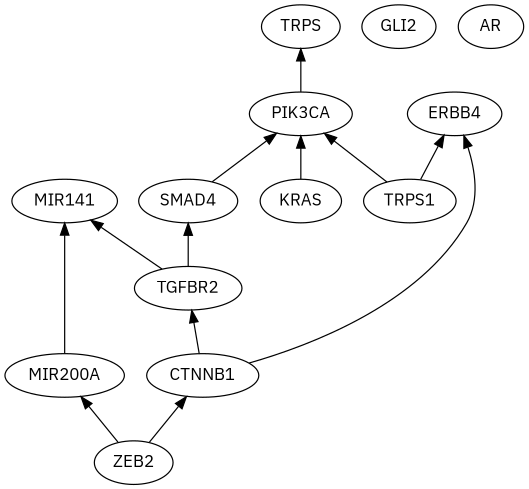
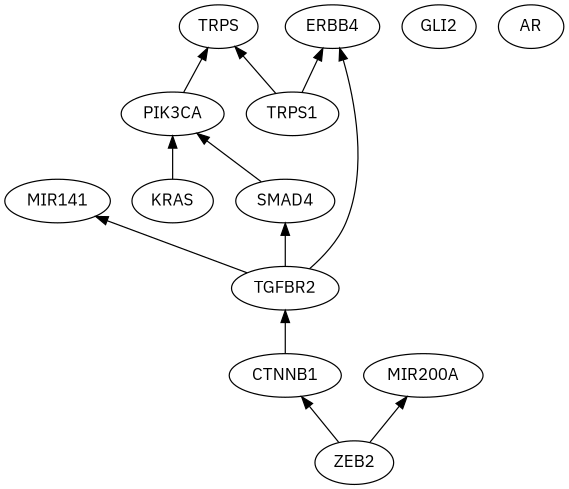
  digraph {
    fontname="IBM Plex Sans"
    node [fontname="IBM Plex Sans"]
    edge [dir=back fontname="IBM Plex Sans"]
    MIR141
    MIR200A
    TGFBR2
    ZEB2
    CTNNB1
    n6 [label=TRPS]
    PIK3CA
    KRAS
    SMAD4
    TRPS1
    ERBB4
    GLI2
    AR
-   MIR141 -> MIR200A
    MIR141 -> TGFBR2
    MIR200A -> ZEB2
    TGFBR2 -> CTNNB1
    CTNNB1 -> ZEB2
    n6 -> PIK3CA
    PIK3CA -> KRAS
    PIK3CA -> SMAD4
-   PIK3CA -> TRPS1
+   n6 -> TRPS1
    SMAD4 -> TGFBR2
-   ERBB4 -> CTNNB1
+   ERBB4 -> TGFBR2
    ERBB4 -> TRPS1
  }
